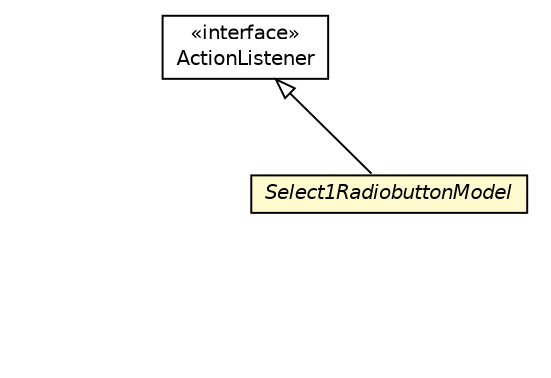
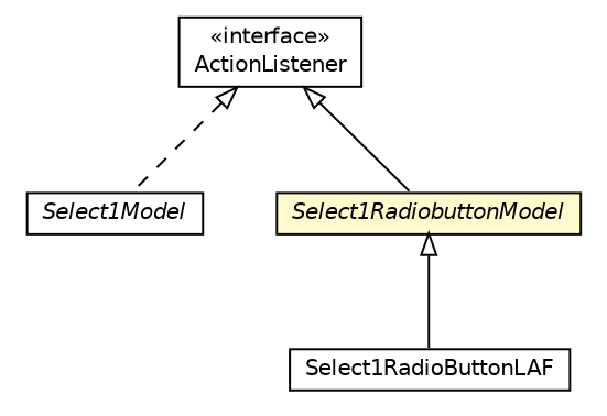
  digraph {
    nodesep=0.25
    ranksep=0.5
    node [fontcolor=black fontname=Helvetica fontsize=10.0 shape=plaintext]
    edge [arrowtail=empty dir=back fontname=Helvetica fontsize=10 headport=p labelfontname=Helvetica labelfontsize=10 tailport=p]
+   n1 [label=<<table title="org.universAAL.ui.handler.gui.swing.model.FormControl.Select1Model" border="0" cellborder="1" cellspacing="0" cellpadding="2" port="p" href="./Select1Model.html"> 		<tr><td><table border="0" cellspacing="0" cellpadding="1"> <tr><td align="center" balign="center"><font face="Helvetica-Oblique"> Select1Model </font></td></tr> 		</table></td></tr> 		</table>>]
    n2 [label=<<table title="org.universAAL.ui.handler.gui.swing.model.FormControl.Select1RadiobuttonModel" border="0" cellborder="1" cellspacing="0" cellpadding="2" port="p" bgcolor="lemonChiffon" href="./Select1RadiobuttonModel.html"> 		<tr><td><table border="0" cellspacing="0" cellpadding="1"> <tr><td align="center" balign="center"><font face="Helvetica-Oblique"> Select1RadiobuttonModel </font></td></tr> 		</table></td></tr> 		</table>>]
+   n3 [label=<<table title="org.universAAL.ui.gui.swing.bluesteelLAF.Select1RadioButtonLAF" border="0" cellborder="1" cellspacing="0" cellpadding="2" port="p" href="../../../../../gui/swing/bluesteelLAF/Select1RadioButtonLAF.html"> 		<tr><td><table border="0" cellspacing="0" cellpadding="1"> <tr><td align="center" balign="center"> Select1RadioButtonLAF </td></tr> 		</table></td></tr> 		</table>>]
    n4 [label=<<table title="java.awt.event.ActionListener" border="0" cellborder="1" cellspacing="0" cellpadding="2" port="p" href="http://java.sun.com/j2se/1.4.2/docs/api/java/awt/event/ActionListener.html"> 		<tr><td><table border="0" cellspacing="0" cellpadding="1"> <tr><td align="center" balign="center"> &#171;interface&#187; </td></tr> <tr><td align="center" balign="center"> ActionListener </td></tr> 		</table></td></tr> 		</table>>]
+   n2 -> n3
+   n4 -> n1 [style=dashed]
    n4 -> n2 [style=solid]
  }
